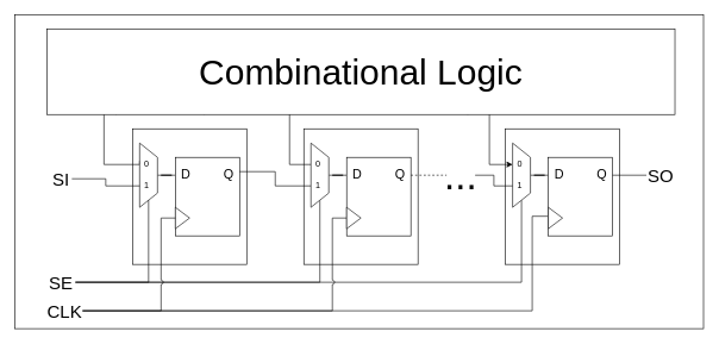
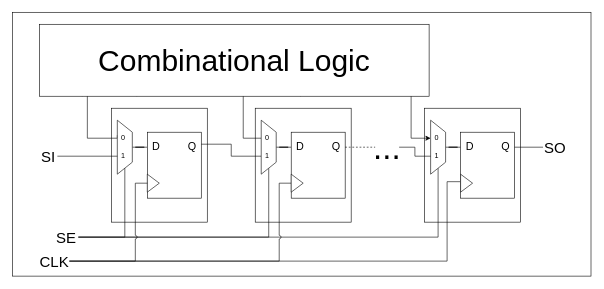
  <mxCell id="0" />
  <mxCell id="1" parent="0" />
  <mxCell id="2" value="" style="rounded=0;whiteSpace=wrap;html=1;" vertex="1" parent="1"><mxGeometry x="20" y="20" width="965" height="440" as="geometry" /></mxCell>
  <mxCell id="3" value="" style="rounded=0;whiteSpace=wrap;html=1;" parent="1" vertex="1"><mxGeometry x="707.5" y="180" width="160" height="190" as="geometry" /></mxCell>
  <mxCell id="4" value="" style="rounded=0;whiteSpace=wrap;html=1;" parent="1" vertex="1"><mxGeometry x="185" y="180" width="160" height="190" as="geometry" /></mxCell>
  <mxCell id="5" value="" style="rounded=0;whiteSpace=wrap;html=1;" parent="1" vertex="1"><mxGeometry x="425" y="180" width="160" height="190" as="geometry" /></mxCell>
  <mxCell id="6" style="edgeStyle=orthogonalEdgeStyle;rounded=0;orthogonalLoop=1;jettySize=auto;html=1;exitX=0.11;exitY=1;exitDx=0;exitDy=0;exitPerimeter=0;entryX=0;entryY=0.25;entryDx=0;entryDy=0;endArrow=none;endFill=0;" parent="1" source="9" target="18" edge="1"><mxGeometry relative="1" as="geometry"><Array as="points"><mxPoint x="145" y="100" /><mxPoint x="145" y="230" /><mxPoint x="195" y="230" /></Array></mxGeometry></mxCell>
  <mxCell id="7" style="edgeStyle=orthogonalEdgeStyle;rounded=0;orthogonalLoop=1;jettySize=auto;html=1;exitX=0.25;exitY=1;exitDx=0;exitDy=0;exitPerimeter=0;entryX=0;entryY=0.5;entryDx=0;entryDy=0;endArrow=none;endFill=0;" parent="1" source="9" target="35" edge="1"><mxGeometry relative="1" as="geometry"><Array as="points"><mxPoint x="405" y="100" /><mxPoint x="405" y="230" /></Array></mxGeometry></mxCell>
  <mxCell id="8" style="edgeStyle=orthogonalEdgeStyle;rounded=0;orthogonalLoop=1;jettySize=auto;html=1;exitX=0.67;exitY=1;exitDx=0;exitDy=0;exitPerimeter=0;entryX=0;entryY=0.5;entryDx=0;entryDy=0;" parent="1" source="9" target="46" edge="1"><mxGeometry relative="1" as="geometry"><Array as="points"><mxPoint x="685" y="100" /><mxPoint x="685" y="230" /></Array></mxGeometry></mxCell>
- <mxCell id="9" value="&lt;font style=&quot;font-size: 50px;&quot;&gt;Combinational Logic&lt;/font&gt;" style="rounded=0;whiteSpace=wrap;html=1;points=[[0,0,0,0,0],[0,0.25,0,0,0],[0,0.5,0,0,0],[0,0.75,0,0,0],[0,1,0,0,0],[0.11,1,0,0,0],[0.22,1,0,0,0],[0.25,0,0,0,0],[0.25,1,0,0,0],[0.33,1,0,0,0],[0.44,1,0,0,0],[0.5,0,0,0,0],[0.5,1,0,0,0],[0.56,1,0,0,0],[0.67,1,0,0,0],[0.75,0,0,0,0],[0.75,1,0,0,0],[0.78,1,0,0,0],[0.89,1,0,0,0],[1,0,0,0,0],[1,0.25,0,0,0],[1,0.5,0,0,0],[1,0.75,0,0,0],[1,1,0,0,0]];" parent="1" vertex="1"><mxGeometry x="65" y="40" width="880" height="120" as="geometry" /></mxCell>
+ <mxCell id="9" value="&lt;font style=&quot;font-size: 50px;&quot;&gt;Combinational Logic&lt;/font&gt;" style="rounded=0;whiteSpace=wrap;html=1;points=[[0,0,0,0,0],[0,0.25,0,0,0],[0,0.5,0,0,0],[0,0.75,0,0,0],[0,1,0,0,0],[0.11,1,0,0,0],[0.22,1,0,0,0],[0.25,0,0,0,0],[0.25,1,0,0,0],[0.33,1,0,0,0],[0.44,1,0,0,0],[0.5,0,0,0,0],[0.5,1,0,0,0],[0.56,1,0,0,0],[0.67,1,0,0,0],[0.75,0,0,0,0],[0.75,1,0,0,0],[0.78,1,0,0,0],[0.89,1,0,0,0],[1,0,0,0,0],[1,0.25,0,0,0],[1,0.5,0,0,0],[1,0.75,0,0,0],[1,1,0,0,0]];" parent="1" vertex="1"><mxGeometry x="65" y="40" width="650" height="120" as="geometry" /></mxCell>
  <mxCell id="10" style="edgeStyle=orthogonalEdgeStyle;rounded=0;orthogonalLoop=1;jettySize=auto;html=1;entryX=0;entryY=0.5;entryDx=0;entryDy=0;endArrow=none;endFill=0;" parent="1" source="11" target="15" edge="1"><mxGeometry relative="1" as="geometry" /></mxCell>
  <mxCell id="11" value="" style="shape=trapezoid;perimeter=trapezoidPerimeter;whiteSpace=wrap;html=1;fixedSize=1;rotation=90;" parent="1" vertex="1"><mxGeometry x="162.5" y="232.5" width="90" height="25" as="geometry" /></mxCell>
  <mxCell id="12" value="" style="rounded=0;whiteSpace=wrap;html=1;" parent="1" vertex="1"><mxGeometry x="245" y="220" width="90" height="110" as="geometry" /></mxCell>
  <mxCell id="13" style="edgeStyle=orthogonalEdgeStyle;rounded=0;orthogonalLoop=1;jettySize=auto;html=1;entryX=0;entryY=0.5;entryDx=0;entryDy=0;endArrow=none;endFill=0;" parent="1" source="14" target="34" edge="1"><mxGeometry relative="1" as="geometry"><Array as="points"><mxPoint x="385" y="240" /><mxPoint x="385" y="260" /></Array></mxGeometry></mxCell>
  <mxCell id="14" value="&lt;font style=&quot;font-size: 18px;&quot;&gt;Q&lt;/font&gt;" style="text;html=1;align=center;verticalAlign=middle;whiteSpace=wrap;rounded=0;" parent="1" vertex="1"><mxGeometry x="305" y="230" width="30" height="30" as="geometry" /></mxCell>
  <mxCell id="15" value="&lt;font style=&quot;font-size: 18px;&quot;&gt;D&lt;/font&gt;" style="text;html=1;align=center;verticalAlign=middle;whiteSpace=wrap;rounded=0;" parent="1" vertex="1"><mxGeometry x="245" y="230" width="30" height="30" as="geometry" /></mxCell>
  <mxCell id="16" value="" style="triangle;whiteSpace=wrap;html=1;" parent="1" vertex="1"><mxGeometry x="245" y="290" width="20" height="30" as="geometry" /></mxCell>
  <mxCell id="17" value="1" style="text;html=1;align=center;verticalAlign=middle;whiteSpace=wrap;rounded=0;" parent="1" vertex="1"><mxGeometry x="195" y="250" width="20" height="20" as="geometry" /></mxCell>
  <mxCell id="18" value="0" style="text;html=1;align=center;verticalAlign=middle;whiteSpace=wrap;rounded=0;" parent="1" vertex="1"><mxGeometry x="195" y="220" width="20" height="20" as="geometry" /></mxCell>
  <mxCell id="19" style="edgeStyle=orthogonalEdgeStyle;rounded=0;orthogonalLoop=1;jettySize=auto;html=1;entryX=1;entryY=0.5;entryDx=0;entryDy=0;endArrow=none;endFill=0;" parent="1" source="22" target="11" edge="1"><mxGeometry relative="1" as="geometry" /></mxCell>
  <mxCell id="20" style="edgeStyle=orthogonalEdgeStyle;rounded=0;orthogonalLoop=1;jettySize=auto;html=1;entryX=1;entryY=0.5;entryDx=0;entryDy=0;endArrow=none;endFill=0;jumpStyle=arc;" parent="1" source="22" target="28" edge="1"><mxGeometry relative="1" as="geometry" /></mxCell>
  <mxCell id="21" style="edgeStyle=orthogonalEdgeStyle;rounded=0;orthogonalLoop=1;jettySize=auto;html=1;entryX=1;entryY=0.5;entryDx=0;entryDy=0;endArrow=none;endFill=0;" parent="1" source="22" target="39" edge="1"><mxGeometry relative="1" as="geometry" /></mxCell>
- <mxCell id="22" value="&lt;font style=&quot;font-size: 25px;&quot;&gt;SE&lt;/font&gt;" style="text;html=1;align=center;verticalAlign=middle;whiteSpace=wrap;rounded=0;" parent="1" vertex="1"><mxGeometry x="65" y="380" width="40" height="30" as="geometry" /></mxCell>
+ <mxCell id="22" value="&lt;font style=&quot;font-size: 25px;&quot;&gt;SE&lt;/font&gt;" style="text;html=1;align=center;verticalAlign=middle;whiteSpace=wrap;rounded=0;" parent="1" vertex="1"><mxGeometry x="90" y="380" width="40" height="30" as="geometry" /></mxCell>
  <mxCell id="23" style="edgeStyle=orthogonalEdgeStyle;rounded=0;orthogonalLoop=1;jettySize=auto;html=1;entryX=0;entryY=0.5;entryDx=0;entryDy=0;endArrow=none;endFill=0;jumpStyle=arc;" parent="1" source="26" target="16" edge="1"><mxGeometry relative="1" as="geometry"><Array as="points"><mxPoint x="225" y="435" /><mxPoint x="225" y="305" /></Array></mxGeometry></mxCell>
  <mxCell id="24" style="edgeStyle=orthogonalEdgeStyle;rounded=0;orthogonalLoop=1;jettySize=auto;html=1;entryX=0;entryY=0.5;entryDx=0;entryDy=0;endArrow=none;endFill=0;jumpStyle=arc;" parent="1" source="26" target="33" edge="1"><mxGeometry relative="1" as="geometry"><Array as="points"><mxPoint x="465" y="435" /><mxPoint x="465" y="305" /></Array></mxGeometry></mxCell>
  <mxCell id="25" style="edgeStyle=orthogonalEdgeStyle;rounded=0;orthogonalLoop=1;jettySize=auto;html=1;entryX=0;entryY=0.75;entryDx=0;entryDy=0;endArrow=none;endFill=0;" parent="1" source="26" target="40" edge="1"><mxGeometry relative="1" as="geometry"><Array as="points"><mxPoint x="745" y="435" /><mxPoint x="745" y="303" /></Array></mxGeometry></mxCell>
  <mxCell id="26" value="&lt;font style=&quot;font-size: 25px;&quot;&gt;CLK&lt;/font&gt;" style="text;html=1;align=center;verticalAlign=middle;whiteSpace=wrap;rounded=0;" parent="1" vertex="1"><mxGeometry x="65" y="420" width="50" height="30" as="geometry" /></mxCell>
  <mxCell id="27" style="edgeStyle=orthogonalEdgeStyle;rounded=0;orthogonalLoop=1;jettySize=auto;html=1;entryX=0;entryY=0.5;entryDx=0;entryDy=0;endArrow=none;endFill=0;" parent="1" source="28" target="32" edge="1"><mxGeometry relative="1" as="geometry" /></mxCell>
  <mxCell id="28" value="" style="shape=trapezoid;perimeter=trapezoidPerimeter;whiteSpace=wrap;html=1;fixedSize=1;rotation=90;" parent="1" vertex="1"><mxGeometry x="402.5" y="232.5" width="90" height="25" as="geometry" /></mxCell>
  <mxCell id="29" value="" style="rounded=0;whiteSpace=wrap;html=1;" parent="1" vertex="1"><mxGeometry x="485" y="220" width="90" height="110" as="geometry" /></mxCell>
  <mxCell id="30" style="edgeStyle=orthogonalEdgeStyle;rounded=0;orthogonalLoop=1;jettySize=auto;html=1;entryX=0;entryY=0.5;entryDx=0;entryDy=0;endArrow=none;endFill=0;dashed=1;" parent="1" source="31" target="48" edge="1"><mxGeometry relative="1" as="geometry"><Array as="points"><mxPoint x="625" y="245" /></Array></mxGeometry></mxCell>
  <mxCell id="31" value="&lt;font style=&quot;font-size: 18px;&quot;&gt;Q&lt;/font&gt;" style="text;html=1;align=center;verticalAlign=middle;whiteSpace=wrap;rounded=0;" parent="1" vertex="1"><mxGeometry x="545" y="230" width="30" height="30" as="geometry" /></mxCell>
  <mxCell id="32" value="&lt;font style=&quot;font-size: 18px;&quot;&gt;D&lt;/font&gt;" style="text;html=1;align=center;verticalAlign=middle;whiteSpace=wrap;rounded=0;" parent="1" vertex="1"><mxGeometry x="485" y="230" width="30" height="30" as="geometry" /></mxCell>
  <mxCell id="33" value="" style="triangle;whiteSpace=wrap;html=1;" parent="1" vertex="1"><mxGeometry x="485" y="290" width="20" height="30" as="geometry" /></mxCell>
  <mxCell id="34" value="1" style="text;html=1;align=center;verticalAlign=middle;whiteSpace=wrap;rounded=0;" parent="1" vertex="1"><mxGeometry x="435" y="250" width="20" height="20" as="geometry" /></mxCell>
  <mxCell id="35" value="0" style="text;html=1;align=center;verticalAlign=middle;whiteSpace=wrap;rounded=0;" parent="1" vertex="1"><mxGeometry x="435" y="220" width="20" height="20" as="geometry" /></mxCell>
  <mxCell id="36" style="edgeStyle=orthogonalEdgeStyle;rounded=0;orthogonalLoop=1;jettySize=auto;html=1;endArrow=none;endFill=0;" parent="1" source="37" target="17" edge="1"><mxGeometry relative="1" as="geometry" /></mxCell>
- <mxCell id="37" value="&lt;font style=&quot;font-size: 25px;&quot;&gt;SI&lt;/font&gt;" style="text;html=1;align=center;verticalAlign=middle;whiteSpace=wrap;rounded=0;" parent="1" vertex="1"><mxGeometry x="70" y="235" width="30" height="30" as="geometry" /></mxCell>
+ <mxCell id="37" value="&lt;font style=&quot;font-size: 25px;&quot;&gt;SI&lt;/font&gt;" style="text;html=1;align=center;verticalAlign=middle;whiteSpace=wrap;rounded=0;" parent="1" vertex="1"><mxGeometry x="65" y="245" width="30" height="30" as="geometry" /></mxCell>
  <mxCell id="38" style="edgeStyle=orthogonalEdgeStyle;rounded=0;orthogonalLoop=1;jettySize=auto;html=1;entryX=0;entryY=0.5;entryDx=0;entryDy=0;endArrow=none;endFill=0;" parent="1" source="39" target="43" edge="1"><mxGeometry relative="1" as="geometry" /></mxCell>
  <mxCell id="39" value="" style="shape=trapezoid;perimeter=trapezoidPerimeter;whiteSpace=wrap;html=1;fixedSize=1;rotation=90;" parent="1" vertex="1"><mxGeometry x="685" y="232.5" width="90" height="25" as="geometry" /></mxCell>
  <mxCell id="40" value="" style="rounded=0;whiteSpace=wrap;html=1;" parent="1" vertex="1"><mxGeometry x="767.5" y="220" width="90" height="110" as="geometry" /></mxCell>
  <mxCell id="41" style="edgeStyle=orthogonalEdgeStyle;rounded=0;orthogonalLoop=1;jettySize=auto;html=1;endArrow=none;endFill=0;entryX=0;entryY=0.5;entryDx=0;entryDy=0;" parent="1" source="42" target="49" edge="1"><mxGeometry relative="1" as="geometry"><mxPoint x="905" y="245" as="targetPoint" /></mxGeometry></mxCell>
  <mxCell id="42" value="&lt;font style=&quot;font-size: 18px;&quot;&gt;Q&lt;/font&gt;" style="text;html=1;align=center;verticalAlign=middle;whiteSpace=wrap;rounded=0;" parent="1" vertex="1"><mxGeometry x="827.5" y="230" width="30" height="30" as="geometry" /></mxCell>
  <mxCell id="43" value="&lt;font style=&quot;font-size: 18px;&quot;&gt;D&lt;/font&gt;" style="text;html=1;align=center;verticalAlign=middle;whiteSpace=wrap;rounded=0;" parent="1" vertex="1"><mxGeometry x="767.5" y="230" width="30" height="30" as="geometry" /></mxCell>
  <mxCell id="44" value="" style="triangle;whiteSpace=wrap;html=1;" parent="1" vertex="1"><mxGeometry x="767.5" y="290" width="20" height="30" as="geometry" /></mxCell>
  <mxCell id="45" value="1" style="text;html=1;align=center;verticalAlign=middle;whiteSpace=wrap;rounded=0;" parent="1" vertex="1"><mxGeometry x="717.5" y="250" width="20" height="20" as="geometry" /></mxCell>
  <mxCell id="46" value="0" style="text;html=1;align=center;verticalAlign=middle;whiteSpace=wrap;rounded=0;" parent="1" vertex="1"><mxGeometry x="717.5" y="220" width="20" height="20" as="geometry" /></mxCell>
  <mxCell id="47" style="edgeStyle=orthogonalEdgeStyle;rounded=0;orthogonalLoop=1;jettySize=auto;html=1;endArrow=none;endFill=0;" parent="1" source="48" target="45" edge="1"><mxGeometry relative="1" as="geometry" /></mxCell>
  <mxCell id="48" value="..." style="text;html=1;align=center;verticalAlign=middle;whiteSpace=wrap;rounded=0;fontSize=55;" parent="1" vertex="1"><mxGeometry x="625" y="237.5" width="40" height="15" as="geometry" /></mxCell>
  <mxCell id="49" value="&lt;font style=&quot;font-size: 25px;&quot;&gt;SO&lt;/font&gt;" style="text;html=1;align=center;verticalAlign=middle;whiteSpace=wrap;rounded=0;" parent="1" vertex="1"><mxGeometry x="905" y="230" width="40" height="30" as="geometry" /></mxCell>
